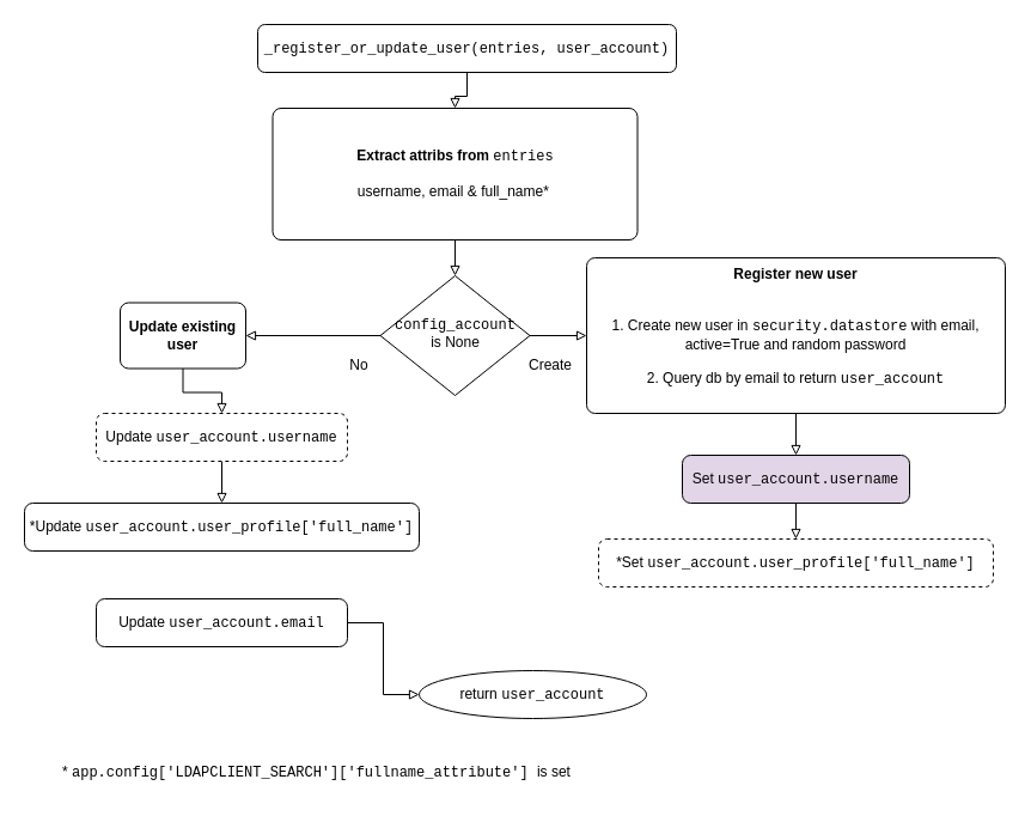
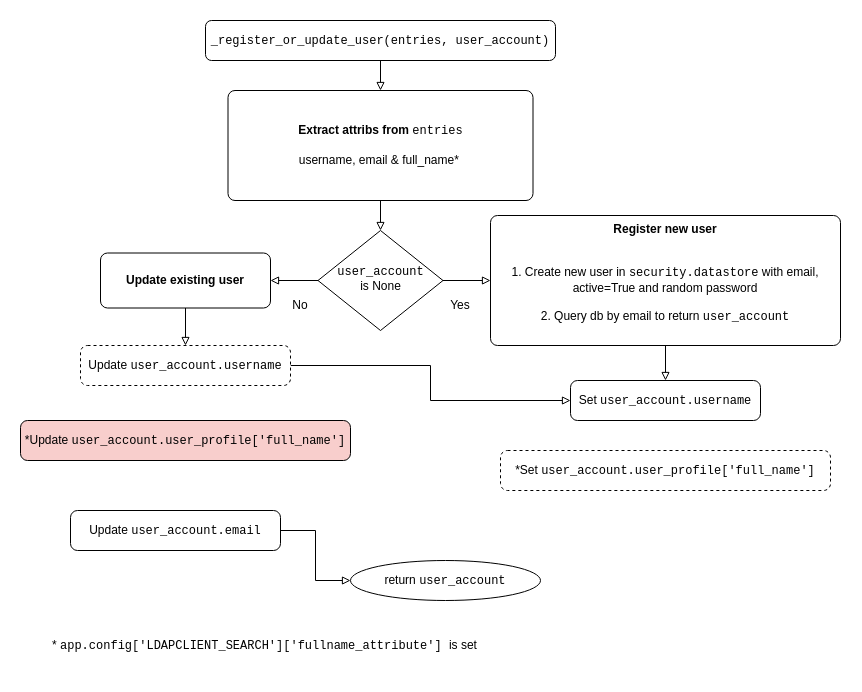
  <mxCell id="0" />
  <mxCell id="1" parent="0" />
  <mxCell id="2" value="" style="edgeStyle=orthogonalEdgeStyle;rounded=0;orthogonalLoop=1;jettySize=auto;html=1;endArrow=block;endFill=0;" edge="1" parent="1" source="3" target="13"><mxGeometry relative="1" as="geometry" /></mxCell>
- <mxCell id="3" value="&lt;font face=&quot;Courier New&quot;&gt;_register_or_update_user(entries, user_account)&lt;/font&gt;" style="rounded=1;whiteSpace=wrap;html=1;fontSize=12;glass=0;strokeWidth=1;shadow=0;" parent="1" vertex="1"><mxGeometry x="215" y="20" width="350" height="40" as="geometry" /></mxCell>
+ <mxCell id="3" value="&lt;font face=&quot;Courier New&quot;&gt;_register_or_update_user(entries, user_account)&lt;/font&gt;" style="rounded=1;whiteSpace=wrap;html=1;fontSize=12;glass=0;strokeWidth=1;shadow=0;" parent="1" vertex="1"><mxGeometry x="205" y="20" width="350" height="40" as="geometry" /></mxCell>
  <mxCell id="4" value="" style="edgeStyle=orthogonalEdgeStyle;rounded=0;orthogonalLoop=1;jettySize=auto;html=1;endArrow=block;endFill=0;" edge="1" parent="1" source="6" target="8"><mxGeometry relative="1" as="geometry" /></mxCell>
  <mxCell id="5" value="" style="edgeStyle=orthogonalEdgeStyle;rounded=0;orthogonalLoop=1;jettySize=auto;html=1;endArrow=block;endFill=0;" edge="1" parent="1" source="6" target="16"><mxGeometry relative="1" as="geometry" /></mxCell>
- <mxCell id="6" value="&lt;font face=&quot;Courier New&quot;&gt;config_account&lt;/font&gt;&lt;div&gt;is None&lt;/div&gt;" style="rhombus;whiteSpace=wrap;html=1;shadow=0;fontFamily=Helvetica;fontSize=12;align=center;strokeWidth=1;spacing=6;spacingTop=-4;" parent="1" vertex="1"><mxGeometry x="317.5" y="230" width="125" height="100" as="geometry" /></mxCell>
+ <mxCell id="6" value="&lt;font face=&quot;Courier New&quot;&gt;user_account&lt;/font&gt;&lt;div&gt;is None&lt;/div&gt;" style="rhombus;whiteSpace=wrap;html=1;shadow=0;fontFamily=Helvetica;fontSize=12;align=center;strokeWidth=1;spacing=6;spacingTop=-4;" parent="1" vertex="1"><mxGeometry x="317.5" y="230" width="125" height="100" as="geometry" /></mxCell>
  <mxCell id="7" style="edgeStyle=orthogonalEdgeStyle;rounded=0;orthogonalLoop=1;jettySize=auto;html=1;endArrow=block;endFill=0;" edge="1" parent="1" source="8" target="10"><mxGeometry relative="1" as="geometry" /></mxCell>
  <mxCell id="8" value="&lt;b&gt;Register new user&lt;/b&gt;&lt;div&gt;&lt;br&gt;&lt;/div&gt;&lt;div&gt;&lt;br&gt;&lt;/div&gt;&lt;div&gt;1. Create new user in &lt;font face=&quot;Courier New&quot;&gt;security.datastore&lt;/font&gt;&amp;nbsp;with email, active=True and random password&lt;/div&gt;&lt;div&gt;&lt;br&gt;&lt;/div&gt;&lt;div&gt;2. Query db by email to return &lt;font face=&quot;Courier New&quot;&gt;user_account&lt;/font&gt;&lt;/div&gt;&lt;div&gt;&lt;span style=&quot;background-color: initial;&quot;&gt;&lt;br&gt;&lt;/span&gt;&lt;/div&gt;" style="rounded=1;whiteSpace=wrap;html=1;absoluteArcSize=1;arcSize=14;strokeWidth=1;" vertex="1" parent="1"><mxGeometry x="490" y="215" width="350" height="130" as="geometry" /></mxCell>
- <mxCell id="9" value="" style="edgeStyle=orthogonalEdgeStyle;rounded=0;orthogonalLoop=1;jettySize=auto;html=1;endArrow=block;endFill=0;" edge="1" parent="1" source="10" target="11"><mxGeometry relative="1" as="geometry" /></mxCell>
- <mxCell id="10" value="Set &lt;font face=&quot;Courier New&quot;&gt;user_account.username&lt;/font&gt;" style="rounded=1;whiteSpace=wrap;html=1;absoluteArcSize=1;arcSize=14;strokeWidth=1;fillColor=#e1d5e7;" vertex="1" parent="1"><mxGeometry x="570" y="380" width="190" height="40" as="geometry" /></mxCell>
+ <mxCell id="10" value="Set &lt;font face=&quot;Courier New&quot;&gt;user_account.username&lt;/font&gt;" style="rounded=1;whiteSpace=wrap;html=1;absoluteArcSize=1;arcSize=14;strokeWidth=1;" vertex="1" parent="1"><mxGeometry x="570" y="380" width="190" height="40" as="geometry" /></mxCell>
  <mxCell id="11" value="*Set &lt;font face=&quot;Courier New&quot;&gt;user_account.user_profile['full_name']&lt;/font&gt;" style="rounded=1;whiteSpace=wrap;html=1;absoluteArcSize=1;arcSize=14;strokeWidth=1;dashed=1;" vertex="1" parent="1"><mxGeometry x="500" y="450" width="330" height="40" as="geometry" /></mxCell>
  <mxCell id="12" value="" style="edgeStyle=orthogonalEdgeStyle;rounded=0;orthogonalLoop=1;jettySize=auto;html=1;endArrow=block;endFill=0;" edge="1" parent="1" source="13" target="6"><mxGeometry relative="1" as="geometry" /></mxCell>
  <mxCell id="13" value="&lt;b&gt;Extract attribs from &lt;/b&gt;&lt;font face=&quot;Courier New&quot;&gt;entries&lt;/font&gt;&lt;br&gt;&lt;div&gt;&lt;span style=&quot;background-color: initial;&quot;&gt;&lt;br&gt;&lt;/span&gt;&lt;/div&gt;&lt;div&gt;&lt;span style=&quot;background-color: initial;&quot;&gt;username, email &amp;amp;&amp;nbsp;&lt;/span&gt;&lt;span style=&quot;background-color: initial;&quot;&gt;full_name*&amp;nbsp;&lt;/span&gt;&lt;/div&gt;" style="rounded=1;whiteSpace=wrap;html=1;absoluteArcSize=1;arcSize=14;strokeWidth=1;" vertex="1" parent="1"><mxGeometry x="227.5" y="90" width="305" height="110" as="geometry" /></mxCell>
  <mxCell id="14" value="return&amp;nbsp;&lt;font face=&quot;Courier New&quot;&gt;user_account&lt;/font&gt;" style="ellipse;whiteSpace=wrap;html=1;absoluteArcSize=1;arcSize=14;strokeWidth=1;" vertex="1" parent="1"><mxGeometry x="350" y="560" width="190" height="40" as="geometry" /></mxCell>
  <mxCell id="15" value="" style="edgeStyle=orthogonalEdgeStyle;rounded=0;orthogonalLoop=1;jettySize=auto;html=1;endArrow=block;endFill=0;" edge="1" parent="1" source="16" target="18"><mxGeometry relative="1" as="geometry" /></mxCell>
- <mxCell id="16" value="&lt;b&gt;Update existing user&lt;/b&gt;" style="rounded=1;whiteSpace=wrap;html=1;absoluteArcSize=1;arcSize=14;strokeWidth=1;" vertex="1" parent="1"><mxGeometry x="100" y="252.5" width="105" height="55" as="geometry" /></mxCell>
- <mxCell id="17" value="" style="edgeStyle=orthogonalEdgeStyle;rounded=0;orthogonalLoop=1;jettySize=auto;html=1;endArrow=block;endFill=0;" edge="1" parent="1" source="18" target="19"><mxGeometry relative="1" as="geometry" /></mxCell>
+ <mxCell id="16" value="&lt;b&gt;Update existing user&lt;/b&gt;" style="rounded=1;whiteSpace=wrap;html=1;absoluteArcSize=1;arcSize=14;strokeWidth=1;" vertex="1" parent="1"><mxGeometry x="100" y="252.5" width="170" height="55" as="geometry" /></mxCell>
+ <mxCell id="17" value="" style="edgeStyle=orthogonalEdgeStyle;rounded=0;orthogonalLoop=1;jettySize=auto;html=1;endArrow=block;endFill=0;" edge="1" parent="1" source="18" target="10"><mxGeometry relative="1" as="geometry" /></mxCell>
  <mxCell id="18" value="Update&amp;nbsp;&lt;font face=&quot;Courier New&quot;&gt;user_account.username&lt;/font&gt;" style="rounded=1;whiteSpace=wrap;html=1;absoluteArcSize=1;arcSize=14;strokeWidth=1;dashed=1;" vertex="1" parent="1"><mxGeometry x="80" y="345" width="210" height="40" as="geometry" /></mxCell>
- <mxCell id="19" value="*Update&amp;nbsp;&lt;font face=&quot;Courier New&quot;&gt;user_account.user_profile['full_name']&lt;/font&gt;" style="rounded=1;whiteSpace=wrap;html=1;absoluteArcSize=1;arcSize=14;strokeWidth=1;" vertex="1" parent="1"><mxGeometry x="20" y="420" width="330" height="40" as="geometry" /></mxCell>
+ <mxCell id="19" value="*Update&amp;nbsp;&lt;font face=&quot;Courier New&quot;&gt;user_account.user_profile['full_name']&lt;/font&gt;" style="rounded=1;whiteSpace=wrap;html=1;absoluteArcSize=1;arcSize=14;strokeWidth=1;fillColor=#f8cecc;" vertex="1" parent="1"><mxGeometry x="20" y="420" width="330" height="40" as="geometry" /></mxCell>
  <mxCell id="20" style="edgeStyle=orthogonalEdgeStyle;rounded=0;orthogonalLoop=1;jettySize=auto;html=1;entryX=0;entryY=0.5;entryDx=0;entryDy=0;endArrow=block;endFill=0;" edge="1" parent="1" source="21" target="14"><mxGeometry relative="1" as="geometry" /></mxCell>
- <mxCell id="21" value="Update&amp;nbsp;&lt;font face=&quot;Courier New&quot;&gt;user_account.email&lt;/font&gt;" style="rounded=1;whiteSpace=wrap;html=1;absoluteArcSize=1;arcSize=14;strokeWidth=1;" vertex="1" parent="1"><mxGeometry x="80" y="500" width="210" height="40" as="geometry" /></mxCell>
- <mxCell id="22" value="Create" style="text;html=1;align=center;verticalAlign=middle;whiteSpace=wrap;rounded=0;" vertex="1" parent="1"><mxGeometry x="430" y="290" width="60" height="30" as="geometry" /></mxCell>
+ <mxCell id="21" value="Update&amp;nbsp;&lt;font face=&quot;Courier New&quot;&gt;user_account.email&lt;/font&gt;" style="rounded=1;whiteSpace=wrap;html=1;absoluteArcSize=1;arcSize=14;strokeWidth=1;" vertex="1" parent="1"><mxGeometry x="70" y="510" width="210" height="40" as="geometry" /></mxCell>
+ <mxCell id="22" value="Yes" style="text;html=1;align=center;verticalAlign=middle;whiteSpace=wrap;rounded=0;" vertex="1" parent="1"><mxGeometry x="430" y="290" width="60" height="30" as="geometry" /></mxCell>
  <mxCell id="23" value="No" style="text;html=1;align=center;verticalAlign=middle;whiteSpace=wrap;rounded=0;" vertex="1" parent="1"><mxGeometry x="270" y="290" width="60" height="30" as="geometry" /></mxCell>
  <mxCell id="24" value="* &lt;span style=&quot;font-family: &amp;quot;Courier New&amp;quot;; background-color: initial;&quot;&gt;app.config['LDAPCLIENT_SEARCH']['fullname_attribute'] &lt;/span&gt;&lt;span style=&quot;background-color: initial;&quot;&gt;&lt;font face=&quot;Helvetica&quot;&gt;is set&lt;/font&gt;&lt;/span&gt;" style="text;html=1;align=left;verticalAlign=middle;whiteSpace=wrap;rounded=0;" vertex="1" parent="1"><mxGeometry x="50" y="620" width="510" height="50" as="geometry" /></mxCell>
